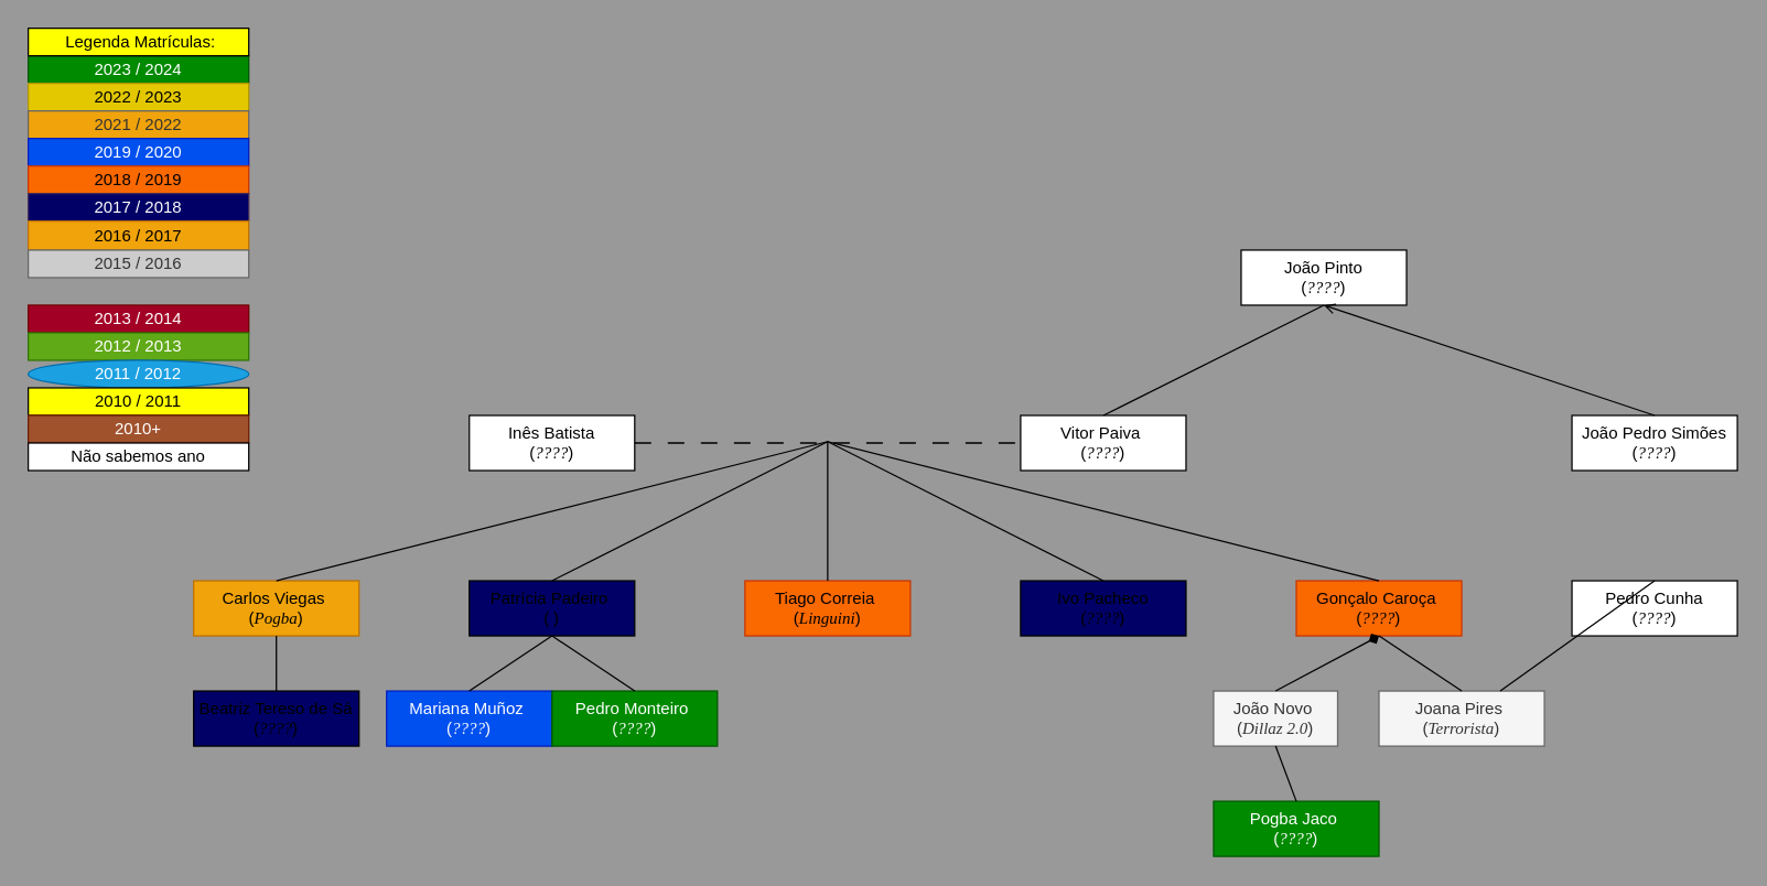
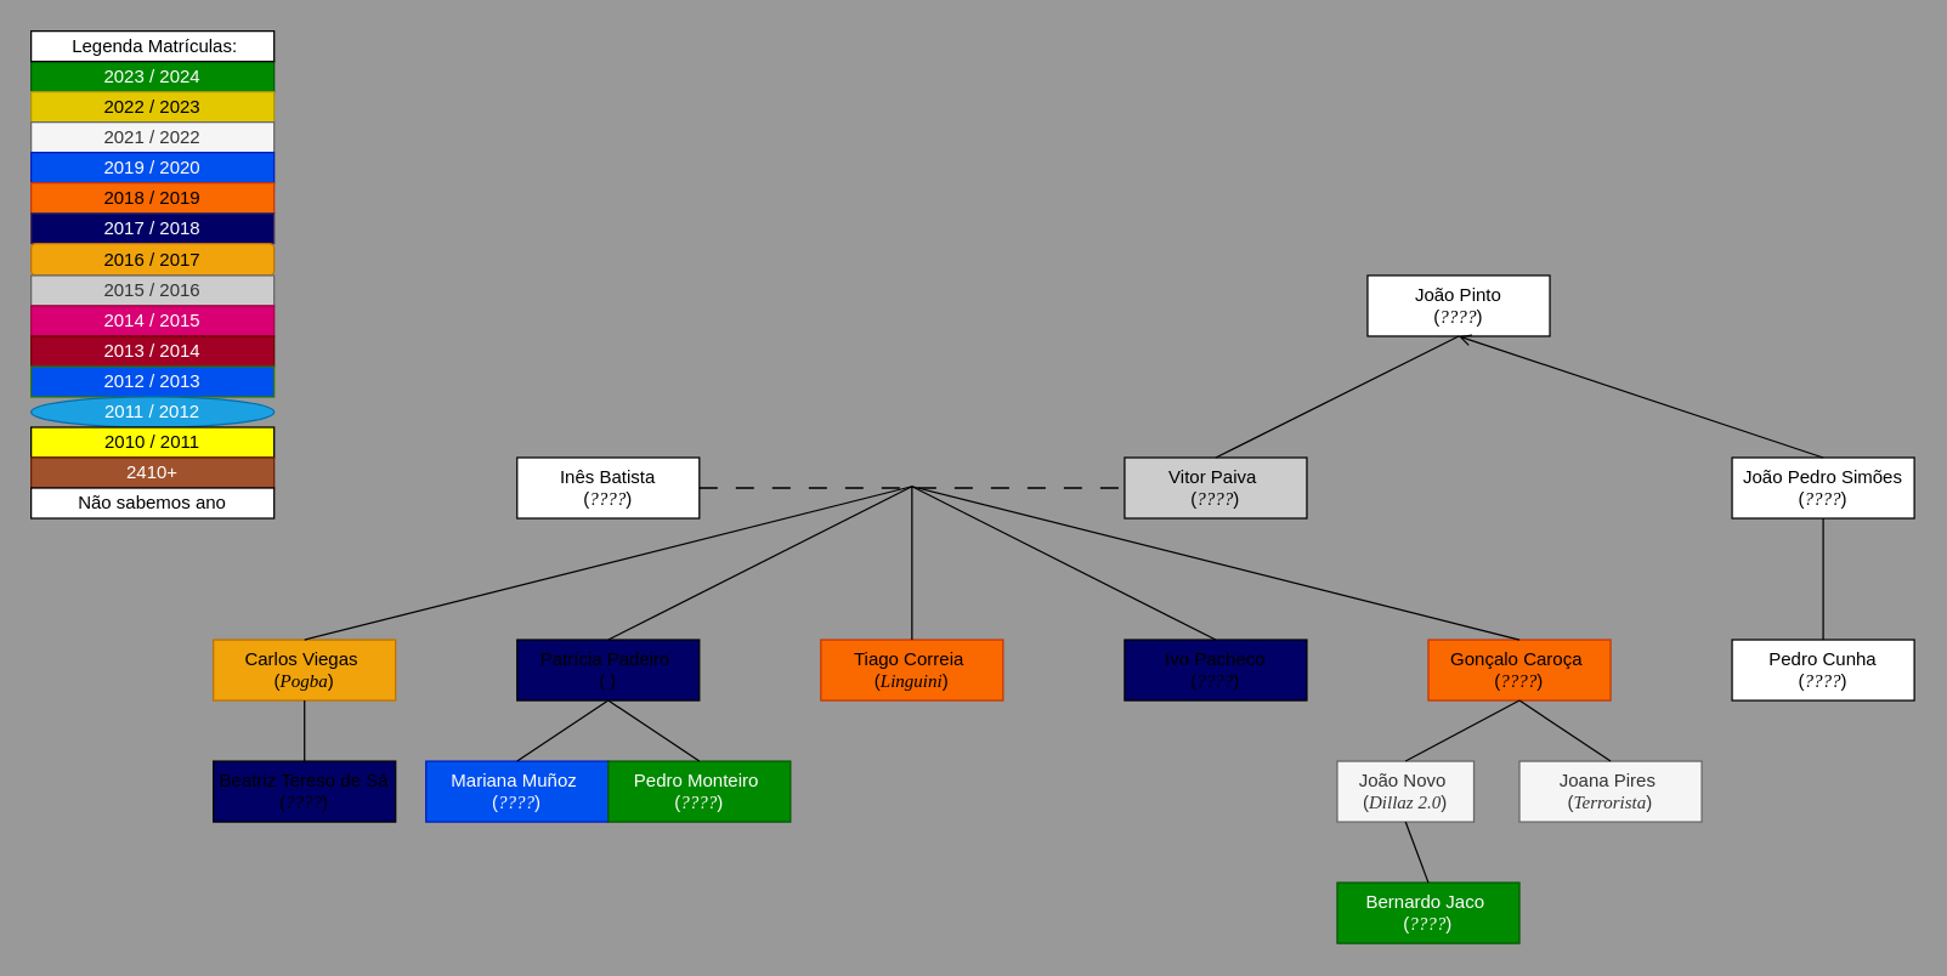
  <mxCell id="0" />
  <mxCell id="1" parent="0" />
  <mxCell id="2" value="2023 / 2024" style="rounded=0;whiteSpace=wrap;html=1;fillColor=#008a00;fontColor=#ffffff;strokeColor=#005700;" parent="1" vertex="1"><mxGeometry x="20" y="40" width="160" height="20" as="geometry" /></mxCell>
  <mxCell id="3" value="2022 / 2023" style="rounded=0;whiteSpace=wrap;html=1;fillColor=#e3c800;fontColor=#000000;strokeColor=#B09500;" parent="1" vertex="1"><mxGeometry x="20" y="60" width="160" height="20" as="geometry" /></mxCell>
- <mxCell id="4" value="2021 / 2022" style="rounded=0;whiteSpace=wrap;html=1;fillColor=#f0a30a;fontColor=#333333;strokeColor=#666666;" parent="1" vertex="1"><mxGeometry x="20" y="80" width="160" height="20" as="geometry" /></mxCell>
+ <mxCell id="4" value="2021 / 2022" style="rounded=0;whiteSpace=wrap;html=1;fillColor=#f5f5f5;fontColor=#333333;strokeColor=#666666;" parent="1" vertex="1"><mxGeometry x="20" y="80" width="160" height="20" as="geometry" /></mxCell>
  <mxCell id="5" value="2019 / 2020" style="rounded=0;whiteSpace=wrap;html=1;fillColor=#0050ef;fontColor=#ffffff;strokeColor=#001DBC;" parent="1" vertex="1"><mxGeometry x="20" y="100" width="160" height="20" as="geometry" /></mxCell>
  <mxCell id="6" value="2018 / 2019" style="rounded=0;whiteSpace=wrap;html=1;fillColor=#fa6800;fontColor=#000000;strokeColor=#C73500;" parent="1" vertex="1"><mxGeometry x="20" y="120" width="160" height="20" as="geometry" /></mxCell>
- <mxCell id="7" value="&amp;nbsp;Legenda Matrículas:" style="rounded=0;whiteSpace=wrap;html=1;fillColor=#ffff00;" parent="1" vertex="1"><mxGeometry x="20" y="20" width="160" height="20" as="geometry" /></mxCell>
+ <mxCell id="7" value="&amp;nbsp;Legenda Matrículas:" style="rounded=0;whiteSpace=wrap;html=1;" parent="1" vertex="1"><mxGeometry x="20" y="20" width="160" height="20" as="geometry" /></mxCell>
  <mxCell id="8" value="2017 / 2018" style="rounded=0;whiteSpace=wrap;html=1;fillColor=#000066;fontColor=#ffffff;strokeColor=#432D57;" parent="1" vertex="1"><mxGeometry x="20" y="140" width="160" height="20" as="geometry" /></mxCell>
- <mxCell id="9" value="2016 / 2017" style="rounded=0;whiteSpace=wrap;html=1;fillColor=#f0a30a;fontColor=#000000;strokeColor=#BD7000;" parent="1" vertex="1"><mxGeometry x="20" y="160" width="160" height="21" as="geometry" /></mxCell>
+ <mxCell id="9" value="2016 / 2017" style="whiteSpace=wrap;html=1;fillColor=#f0a30a;fontColor=#000000;strokeColor=#BD7000;rounded=1;" parent="1" vertex="1"><mxGeometry x="20" y="160" width="160" height="21" as="geometry" /></mxCell>
  <mxCell id="10" value="2015 / 2016" style="rounded=0;whiteSpace=wrap;html=1;fillColor=#CCCCCC;strokeColor=#666666;fontColor=#333333;" parent="1" vertex="1"><mxGeometry x="20" y="181" width="160" height="20" as="geometry" /></mxCell>
+ <mxCell id="11" value="2014 / 2015" style="rounded=0;whiteSpace=wrap;html=1;fillColor=#d80073;fontColor=#ffffff;strokeColor=#A50040;" parent="1" vertex="1"><mxGeometry x="20" y="201" width="160" height="20" as="geometry" /></mxCell>
  <mxCell id="12" value="2013 / 2014" style="rounded=0;whiteSpace=wrap;html=1;fillColor=#a20025;fontColor=#ffffff;strokeColor=#6F0000;" parent="1" vertex="1"><mxGeometry x="20" y="221" width="160" height="20" as="geometry" /></mxCell>
- <mxCell id="13" value="2012&lt;span style=&quot;background-color: initial;&quot;&gt;&amp;nbsp;/ 2013&lt;/span&gt;" style="rounded=0;whiteSpace=wrap;html=1;fillColor=#60a917;fontColor=#ffffff;strokeColor=#2D7600;" parent="1" vertex="1"><mxGeometry x="20" y="241" width="160" height="20" as="geometry" /></mxCell>
+ <mxCell id="13" value="2012&lt;span style=&quot;background-color: initial;&quot;&gt;&amp;nbsp;/ 2013&lt;/span&gt;" style="rounded=0;whiteSpace=wrap;html=1;fillColor=#0050ef;fontColor=#ffffff;strokeColor=#2D7600;" parent="1" vertex="1"><mxGeometry x="20" y="241" width="160" height="20" as="geometry" /></mxCell>
  <mxCell id="14" value="2011&lt;span style=&quot;background-color: initial;&quot;&gt;&amp;nbsp;/ 2012&lt;/span&gt;" style="ellipse;whiteSpace=wrap;html=1;fillColor=#1ba1e2;fontColor=#ffffff;strokeColor=#006EAF;" parent="1" vertex="1"><mxGeometry x="20" y="261" width="160" height="20" as="geometry" /></mxCell>
  <mxCell id="15" value="2010&lt;span style=&quot;background-color: initial;&quot;&gt;&amp;nbsp;/ 2011&lt;/span&gt;" style="rounded=0;whiteSpace=wrap;html=1;fillColor=#FFFF00;fontColor=#000000;" parent="1" vertex="1"><mxGeometry x="20" y="281" width="160" height="20" as="geometry" /></mxCell>
- <mxCell id="16" value="2010+" style="rounded=0;whiteSpace=wrap;html=1;fillColor=#a0522d;strokeColor=#6D1F00;fontColor=#ffffff;" parent="1" vertex="1"><mxGeometry x="20" y="301" width="160" height="20" as="geometry" /></mxCell>
+ <mxCell id="16" value="2410+" style="rounded=0;whiteSpace=wrap;html=1;fillColor=#a0522d;strokeColor=#6D1F00;fontColor=#ffffff;" parent="1" vertex="1"><mxGeometry x="20" y="301" width="160" height="20" as="geometry" /></mxCell>
  <mxCell id="17" value="Não sabemos ano" style="rounded=0;whiteSpace=wrap;html=1;" parent="1" vertex="1"><mxGeometry x="20" y="321" width="160" height="20" as="geometry" /></mxCell>
- <mxCell id="18" value="&lt;div&gt;Vitor Paiva&amp;nbsp;&lt;/div&gt;&lt;div&gt;(&lt;i&gt;&lt;font face=&quot;Times New Roman&quot;&gt;????&lt;/font&gt;&lt;/i&gt;)&lt;/div&gt;" style="rounded=0;whiteSpace=wrap;html=1;" parent="1" vertex="1"><mxGeometry x="740" y="301" width="120" height="40" as="geometry" /></mxCell>
+ <mxCell id="18" value="&lt;div&gt;Vitor Paiva&amp;nbsp;&lt;/div&gt;&lt;div&gt;(&lt;i&gt;&lt;font face=&quot;Times New Roman&quot;&gt;????&lt;/font&gt;&lt;/i&gt;)&lt;/div&gt;" style="rounded=0;whiteSpace=wrap;html=1;fillColor=#cccccc;" parent="1" vertex="1"><mxGeometry x="740" y="301" width="120" height="40" as="geometry" /></mxCell>
  <mxCell id="19" value="&lt;div&gt;Patrícia Padeiro&amp;nbsp;&lt;/div&gt;&lt;div&gt;(&lt;font face=&quot;Times New Roman&quot;&gt;&lt;i&gt; &lt;/i&gt;&lt;/font&gt;)&lt;/div&gt;" style="rounded=0;whiteSpace=wrap;html=1;fillColor=#000066;" parent="1" vertex="1"><mxGeometry x="340" y="421" width="120" height="40" as="geometry" /></mxCell>
  <mxCell id="20" value="&lt;div&gt;Gonçalo Caroça&amp;nbsp;&lt;/div&gt;&lt;div&gt;(&lt;i&gt;&lt;font face=&quot;Times New Roman&quot;&gt;????&lt;/font&gt;&lt;/i&gt;)&lt;/div&gt;" style="rounded=0;whiteSpace=wrap;html=1;fillColor=#fa6800;fontColor=#000000;strokeColor=#C73500;" parent="1" vertex="1"><mxGeometry x="940" y="421" width="120" height="40" as="geometry" /></mxCell>
  <mxCell id="21" value="&lt;div&gt;Tiago Correia&amp;nbsp;&lt;/div&gt;&lt;div&gt;(&lt;font face=&quot;Times New Roman&quot;&gt;&lt;i&gt;Linguini&lt;/i&gt;&lt;/font&gt;)&lt;/div&gt;" style="rounded=0;whiteSpace=wrap;html=1;fillColor=#fa6800;fontColor=#000000;strokeColor=#C73500;" parent="1" vertex="1"><mxGeometry x="540" y="421" width="120" height="40" as="geometry" /></mxCell>
  <mxCell id="22" value="&lt;div&gt;Carlos Viegas&amp;nbsp;&lt;/div&gt;&lt;div&gt;(&lt;font face=&quot;Times New Roman&quot;&gt;&lt;i&gt;Pogba&lt;/i&gt;&lt;/font&gt;)&lt;/div&gt;" style="rounded=0;whiteSpace=wrap;html=1;fillColor=#f0a30a;fontColor=#000000;strokeColor=#BD7000;" parent="1" vertex="1"><mxGeometry x="140" y="421" width="120" height="40" as="geometry" /></mxCell>
  <mxCell id="23" value="&lt;div&gt;Ivo Pacheco&lt;/div&gt;&lt;div&gt;(&lt;i&gt;&lt;font face=&quot;Times New Roman&quot;&gt;????&lt;/font&gt;&lt;/i&gt;)&lt;/div&gt;" style="rounded=0;whiteSpace=wrap;html=1;fillColor=#000066;" parent="1" vertex="1"><mxGeometry x="740" y="421" width="120" height="40" as="geometry" /></mxCell>
  <mxCell id="24" value="&lt;div&gt;João Novo&amp;nbsp;&lt;/div&gt;&lt;div&gt;(&lt;font face=&quot;Times New Roman&quot;&gt;&lt;i&gt;Dillaz 2.0&lt;/i&gt;&lt;/font&gt;)&lt;/div&gt;" style="rounded=0;whiteSpace=wrap;html=1;fillColor=#f5f5f5;fontColor=#333333;strokeColor=#666666;" parent="1" vertex="1"><mxGeometry x="880" y="501" width="90" height="40" as="geometry" /></mxCell>
  <mxCell id="25" value="&lt;div&gt;Joana Pires&amp;nbsp;&lt;/div&gt;&lt;div&gt;(&lt;font face=&quot;Times New Roman&quot;&gt;&lt;i&gt;Terrorista&lt;/i&gt;&lt;/font&gt;)&lt;/div&gt;" style="rounded=0;whiteSpace=wrap;html=1;fillColor=#f5f5f5;fontColor=#333333;strokeColor=#666666;" parent="1" vertex="1"><mxGeometry x="1000" y="501" width="120" height="40" as="geometry" /></mxCell>
  <mxCell id="26" value="&lt;div&gt;Mariana Muñoz&amp;nbsp;&lt;/div&gt;&lt;div&gt;(&lt;font face=&quot;Times New Roman&quot;&gt;&lt;i&gt;????&lt;/i&gt;&lt;/font&gt;)&lt;/div&gt;" style="rounded=0;whiteSpace=wrap;html=1;fillColor=#0050ef;fontColor=#ffffff;strokeColor=#001DBC;" parent="1" vertex="1"><mxGeometry x="280" y="501" width="120" height="40" as="geometry" /></mxCell>
  <mxCell id="27" value="&lt;div&gt;Pedro Monteiro&amp;nbsp;&lt;/div&gt;&lt;div&gt;(&lt;font face=&quot;Times New Roman&quot;&gt;&lt;i&gt;????&lt;/i&gt;&lt;/font&gt;)&lt;/div&gt;" style="rounded=0;whiteSpace=wrap;html=1;fillColor=#008a00;fontColor=#ffffff;strokeColor=#005700;" parent="1" vertex="1"><mxGeometry x="400" y="501" width="120" height="40" as="geometry" /></mxCell>
- <mxCell id="28" value="&lt;div&gt;Pogba Jaco&amp;nbsp;&lt;/div&gt;&lt;div&gt;(&lt;i&gt;&lt;font face=&quot;Times New Roman&quot;&gt;????&lt;/font&gt;&lt;/i&gt;)&lt;/div&gt;" style="rounded=0;whiteSpace=wrap;html=1;fillColor=#008a00;fontColor=#ffffff;strokeColor=#005700;" parent="1" vertex="1"><mxGeometry x="880" y="581" width="120" height="40" as="geometry" /></mxCell>
+ <mxCell id="28" value="&lt;div&gt;Bernardo Jaco&amp;nbsp;&lt;/div&gt;&lt;div&gt;(&lt;i&gt;&lt;font face=&quot;Times New Roman&quot;&gt;????&lt;/font&gt;&lt;/i&gt;)&lt;/div&gt;" style="rounded=0;whiteSpace=wrap;html=1;fillColor=#008a00;fontColor=#ffffff;strokeColor=#005700;" parent="1" vertex="1"><mxGeometry x="880" y="581" width="120" height="40" as="geometry" /></mxCell>
  <mxCell id="29" value="" style="endArrow=none;html=1;rounded=0;exitX=0.5;exitY=0;exitDx=0;exitDy=0;" parent="1" source="22" edge="1"><mxGeometry width="50" height="50" relative="1" as="geometry"><mxPoint x="370" y="152" as="sourcePoint" /><mxPoint x="600" y="320" as="targetPoint" /></mxGeometry></mxCell>
  <mxCell id="30" value="" style="endArrow=none;html=1;rounded=0;exitX=0.5;exitY=0;exitDx=0;exitDy=0;" parent="1" source="19" edge="1"><mxGeometry width="50" height="50" relative="1" as="geometry"><mxPoint x="210" y="431" as="sourcePoint" /><mxPoint x="600" y="320" as="targetPoint" /></mxGeometry></mxCell>
  <mxCell id="31" value="" style="endArrow=none;html=1;rounded=0;exitX=0.5;exitY=0;exitDx=0;exitDy=0;" parent="1" source="21" edge="1"><mxGeometry width="50" height="50" relative="1" as="geometry"><mxPoint x="410" y="431" as="sourcePoint" /><mxPoint x="600" y="320" as="targetPoint" /></mxGeometry></mxCell>
  <mxCell id="32" value="" style="endArrow=none;html=1;rounded=0;exitX=0.5;exitY=0;exitDx=0;exitDy=0;" parent="1" source="23" edge="1"><mxGeometry width="50" height="50" relative="1" as="geometry"><mxPoint x="610" y="431" as="sourcePoint" /><mxPoint x="600" y="320" as="targetPoint" /></mxGeometry></mxCell>
  <mxCell id="33" value="" style="endArrow=none;html=1;rounded=0;exitX=0.5;exitY=0;exitDx=0;exitDy=0;" parent="1" source="20" edge="1"><mxGeometry width="50" height="50" relative="1" as="geometry"><mxPoint x="620" y="441" as="sourcePoint" /><mxPoint x="600" y="320" as="targetPoint" /></mxGeometry></mxCell>
- <mxCell id="34" value="" style="endArrow=diamond;html=1;rounded=0;exitX=0.5;exitY=0;exitDx=0;exitDy=0;entryX=0.5;entryY=1;entryDx=0;entryDy=0;" parent="1" source="24" target="20" edge="1"><mxGeometry width="50" height="50" relative="1" as="geometry"><mxPoint x="630" y="451" as="sourcePoint" /><mxPoint x="630" y="411" as="targetPoint" /></mxGeometry></mxCell>
+ <mxCell id="34" value="" style="endArrow=none;html=1;rounded=0;exitX=0.5;exitY=0;exitDx=0;exitDy=0;entryX=0.5;entryY=1;entryDx=0;entryDy=0;" parent="1" source="24" target="20" edge="1"><mxGeometry width="50" height="50" relative="1" as="geometry"><mxPoint x="630" y="451" as="sourcePoint" /><mxPoint x="630" y="411" as="targetPoint" /></mxGeometry></mxCell>
  <mxCell id="35" value="" style="endArrow=none;html=1;rounded=0;exitX=0.5;exitY=0;exitDx=0;exitDy=0;entryX=0.5;entryY=1;entryDx=0;entryDy=0;" parent="1" source="25" target="20" edge="1"><mxGeometry width="50" height="50" relative="1" as="geometry"><mxPoint x="640" y="461" as="sourcePoint" /><mxPoint x="640" y="421" as="targetPoint" /></mxGeometry></mxCell>
  <mxCell id="36" value="" style="endArrow=none;html=1;rounded=0;exitX=0.5;exitY=0;exitDx=0;exitDy=0;entryX=0.5;entryY=1;entryDx=0;entryDy=0;" parent="1" source="28" target="24" edge="1"><mxGeometry width="50" height="50" relative="1" as="geometry"><mxPoint x="650" y="471" as="sourcePoint" /><mxPoint x="650" y="431" as="targetPoint" /></mxGeometry></mxCell>
  <mxCell id="37" value="" style="endArrow=none;html=1;rounded=0;exitX=0.5;exitY=0;exitDx=0;exitDy=0;entryX=0.5;entryY=1;entryDx=0;entryDy=0;" parent="1" source="27" target="19" edge="1"><mxGeometry width="50" height="50" relative="1" as="geometry"><mxPoint x="660" y="481" as="sourcePoint" /><mxPoint x="660" y="441" as="targetPoint" /></mxGeometry></mxCell>
  <mxCell id="38" value="" style="endArrow=none;html=1;rounded=0;exitX=0.5;exitY=0;exitDx=0;exitDy=0;entryX=0.5;entryY=1;entryDx=0;entryDy=0;" parent="1" source="26" target="19" edge="1"><mxGeometry width="50" height="50" relative="1" as="geometry"><mxPoint x="670" y="491" as="sourcePoint" /><mxPoint x="670" y="451" as="targetPoint" /></mxGeometry></mxCell>
  <mxCell id="39" value="&lt;div&gt;&lt;span style=&quot;background-color: initial;&quot;&gt;João Pinto&lt;/span&gt;&lt;/div&gt;&lt;div&gt;&lt;span style=&quot;background-color: initial;&quot;&gt;(&lt;/span&gt;&lt;i style=&quot;background-color: initial;&quot;&gt;&lt;font face=&quot;Times New Roman&quot;&gt;????&lt;/font&gt;&lt;/i&gt;&lt;span style=&quot;background-color: initial;&quot;&gt;)&lt;/span&gt;&lt;/div&gt;" style="rounded=0;whiteSpace=wrap;html=1;" parent="1" vertex="1"><mxGeometry x="900" y="181" width="120" height="40" as="geometry" /></mxCell>
  <mxCell id="40" value="&lt;div&gt;&lt;span style=&quot;background-color: initial;&quot;&gt;João Pedro Simões&lt;/span&gt;&lt;/div&gt;&lt;div&gt;&lt;span style=&quot;background-color: initial;&quot;&gt;(&lt;/span&gt;&lt;i style=&quot;background-color: initial;&quot;&gt;&lt;font face=&quot;Times New Roman&quot;&gt;????&lt;/font&gt;&lt;/i&gt;&lt;span style=&quot;background-color: initial;&quot;&gt;)&lt;/span&gt;&lt;/div&gt;" style="rounded=0;whiteSpace=wrap;html=1;" parent="1" vertex="1"><mxGeometry x="1140" y="301" width="120" height="40" as="geometry" /></mxCell>
  <mxCell id="41" value="" style="endArrow=none;html=1;rounded=0;exitX=0.5;exitY=1;exitDx=0;exitDy=0;entryX=0.5;entryY=0;entryDx=0;entryDy=0;" parent="1" source="39" target="18" edge="1"><mxGeometry width="50" height="50" relative="1" as="geometry"><mxPoint x="810" y="431" as="sourcePoint" /><mxPoint x="610" y="391" as="targetPoint" /></mxGeometry></mxCell>
  <mxCell id="42" value="" style="endArrow=open;html=1;rounded=0;exitX=0.5;exitY=0;exitDx=0;exitDy=0;entryX=0.5;entryY=1;entryDx=0;entryDy=0;" parent="1" source="40" target="39" edge="1"><mxGeometry width="50" height="50" relative="1" as="geometry"><mxPoint x="850" y="231" as="sourcePoint" /><mxPoint x="610" y="351" as="targetPoint" /></mxGeometry></mxCell>
  <mxCell id="43" value="&lt;div&gt;&lt;span style=&quot;background-color: initial;&quot;&gt;Pedro Cunha&lt;/span&gt;&lt;/div&gt;&lt;div&gt;&lt;span style=&quot;background-color: initial;&quot;&gt;(&lt;/span&gt;&lt;i style=&quot;background-color: initial;&quot;&gt;&lt;font face=&quot;Times New Roman&quot;&gt;????&lt;/font&gt;&lt;/i&gt;&lt;span style=&quot;background-color: initial;&quot;&gt;)&lt;/span&gt;&lt;/div&gt;" style="rounded=0;whiteSpace=wrap;html=1;" parent="1" vertex="1"><mxGeometry x="1140" y="421" width="120" height="40" as="geometry" /></mxCell>
- <mxCell id="44" value="" style="endArrow=none;html=1;rounded=0;exitX=0.5;exitY=0;exitDx=0;exitDy=0;" parent="1" source="43" target="25" edge="1"><mxGeometry width="50" height="50" relative="1" as="geometry"><mxPoint x="950" y="511" as="sourcePoint" /><mxPoint x="1010" y="471" as="targetPoint" /></mxGeometry></mxCell>
+ <mxCell id="44" value="" style="endArrow=none;html=1;rounded=0;exitX=0.5;exitY=0;exitDx=0;exitDy=0;entryX=0.5;entryY=1;entryDx=0;entryDy=0;" parent="1" source="43" target="40" edge="1"><mxGeometry width="50" height="50" relative="1" as="geometry"><mxPoint x="950" y="511" as="sourcePoint" /><mxPoint x="1010" y="471" as="targetPoint" /></mxGeometry></mxCell>
  <mxCell id="45" value="&lt;div&gt;&lt;span style=&quot;background-color: initial;&quot;&gt;Inês Batista&lt;/span&gt;&lt;/div&gt;&lt;div&gt;&lt;span style=&quot;background-color: initial;&quot;&gt;(&lt;/span&gt;&lt;i style=&quot;background-color: initial;&quot;&gt;&lt;font face=&quot;Times New Roman&quot;&gt;????&lt;/font&gt;&lt;/i&gt;&lt;span style=&quot;background-color: initial;&quot;&gt;)&lt;/span&gt;&lt;/div&gt;" style="rounded=0;whiteSpace=wrap;html=1;" parent="1" vertex="1"><mxGeometry x="340" y="301" width="120" height="40" as="geometry" /></mxCell>
  <mxCell id="46" value="" style="endArrow=none;html=1;rounded=0;exitX=1;exitY=0.5;exitDx=0;exitDy=0;entryX=0;entryY=0.5;entryDx=0;entryDy=0;dashed=1;dashPattern=12 12;" parent="1" source="45" target="18" edge="1"><mxGeometry width="50" height="50" relative="1" as="geometry"><mxPoint x="210" y="431" as="sourcePoint" /><mxPoint x="610" y="390" as="targetPoint" /></mxGeometry></mxCell>
  <mxCell id="47" value="&lt;div&gt;&lt;span style=&quot;background-color: initial;&quot;&gt;Beatriz Tereso de Sá&lt;/span&gt;&lt;/div&gt;&lt;div&gt;&lt;span style=&quot;background-color: initial;&quot;&gt;(&lt;font face=&quot;Times New Roman&quot;&gt;&lt;i&gt;????&lt;/i&gt;&lt;/font&gt;&lt;/span&gt;&lt;span style=&quot;background-color: initial;&quot;&gt;)&lt;/span&gt;&lt;/div&gt;" style="rounded=0;whiteSpace=wrap;html=1;fillColor=#000066;" parent="1" vertex="1"><mxGeometry x="140" y="501" width="120" height="40" as="geometry" /></mxCell>
  <mxCell id="48" value="" style="endArrow=none;html=1;rounded=0;exitX=0.5;exitY=0;exitDx=0;exitDy=0;entryX=0.5;entryY=1;entryDx=0;entryDy=0;" parent="1" source="47" target="22" edge="1"><mxGeometry width="50" height="50" relative="1" as="geometry"><mxPoint x="350" y="511" as="sourcePoint" /><mxPoint x="410" y="471" as="targetPoint" /></mxGeometry></mxCell>
